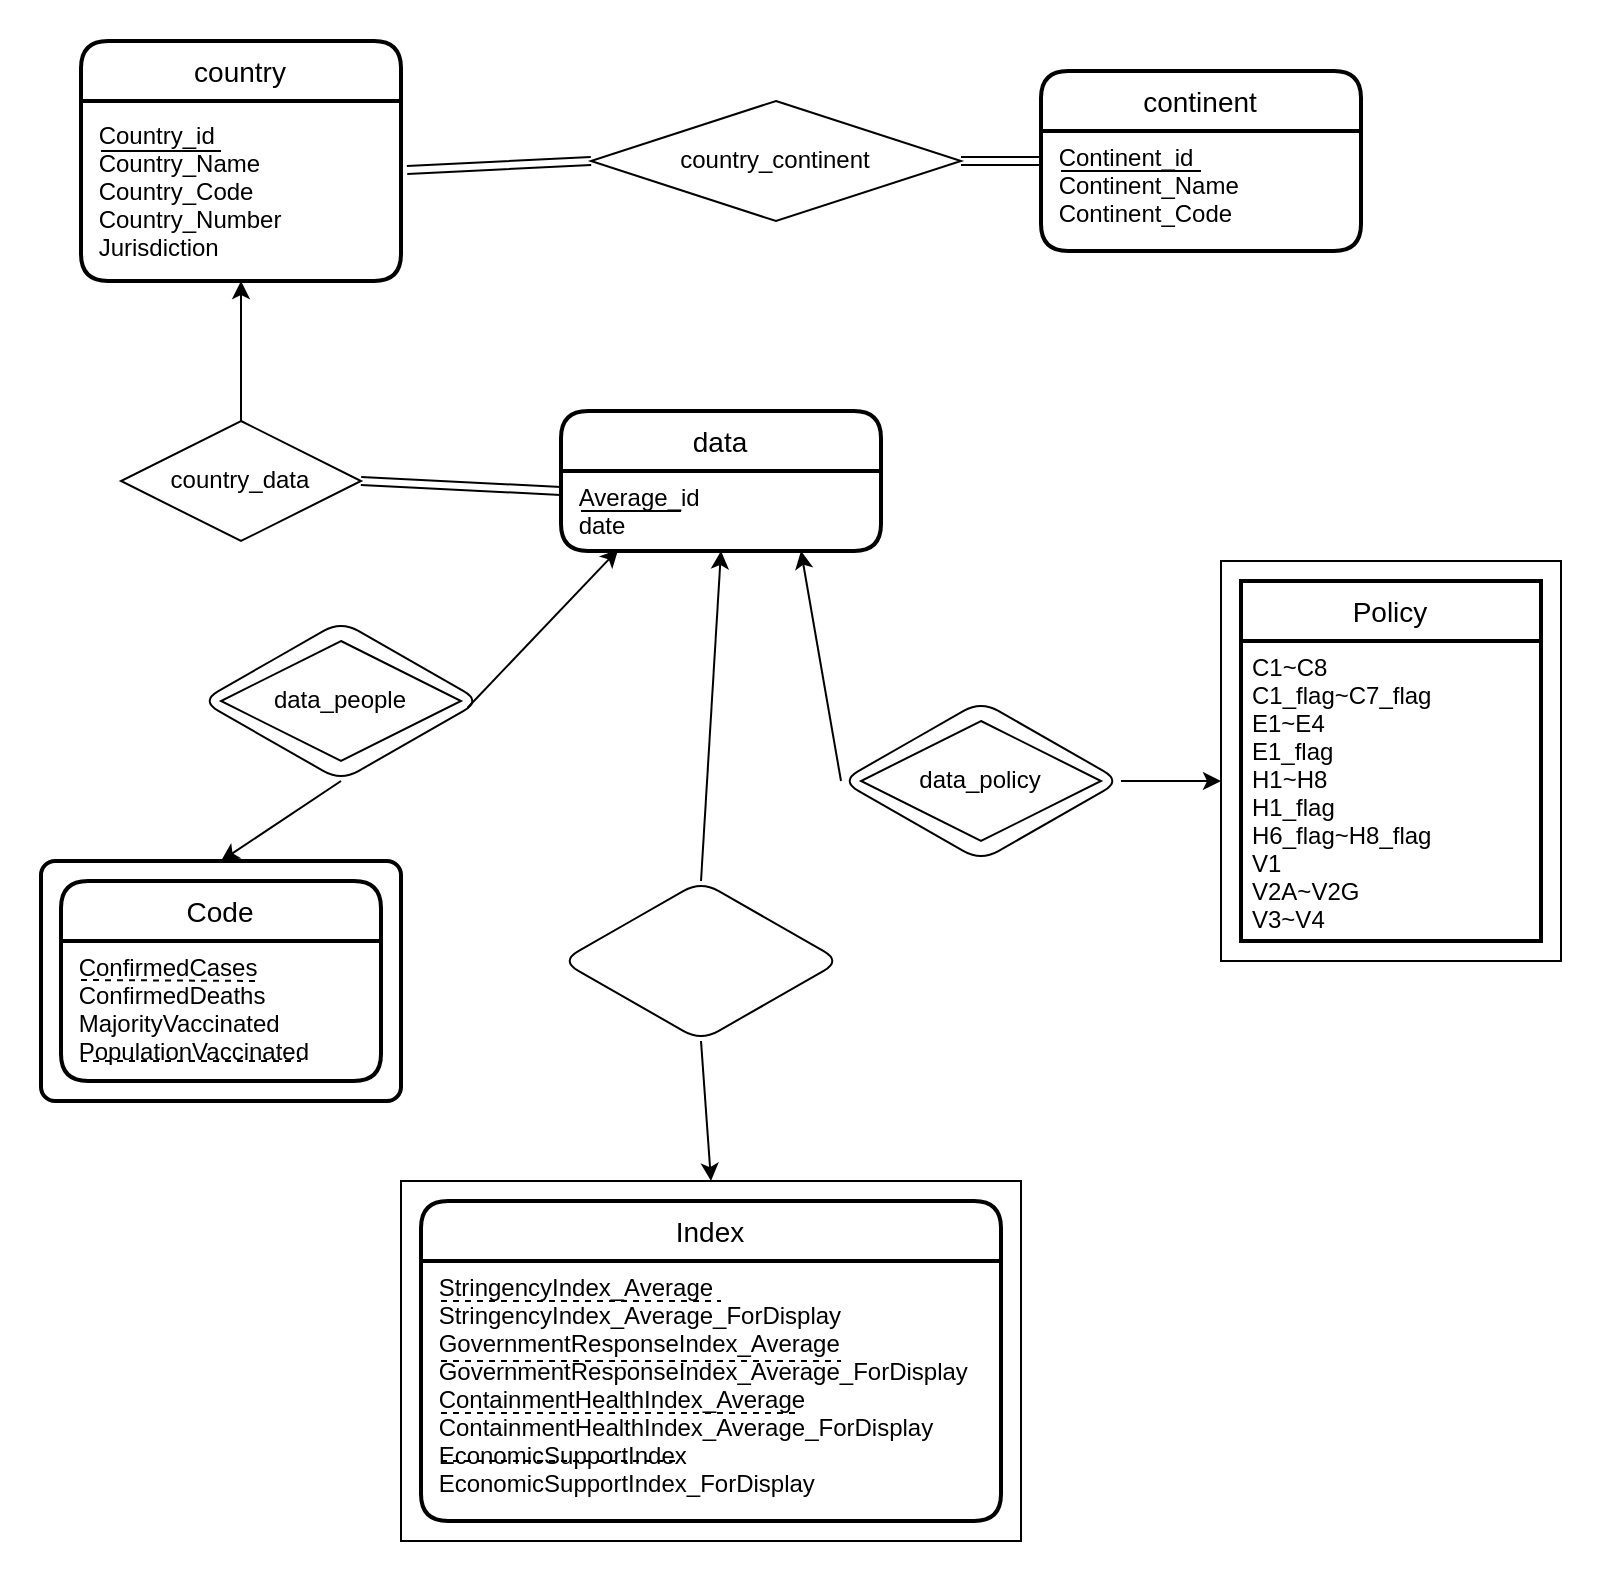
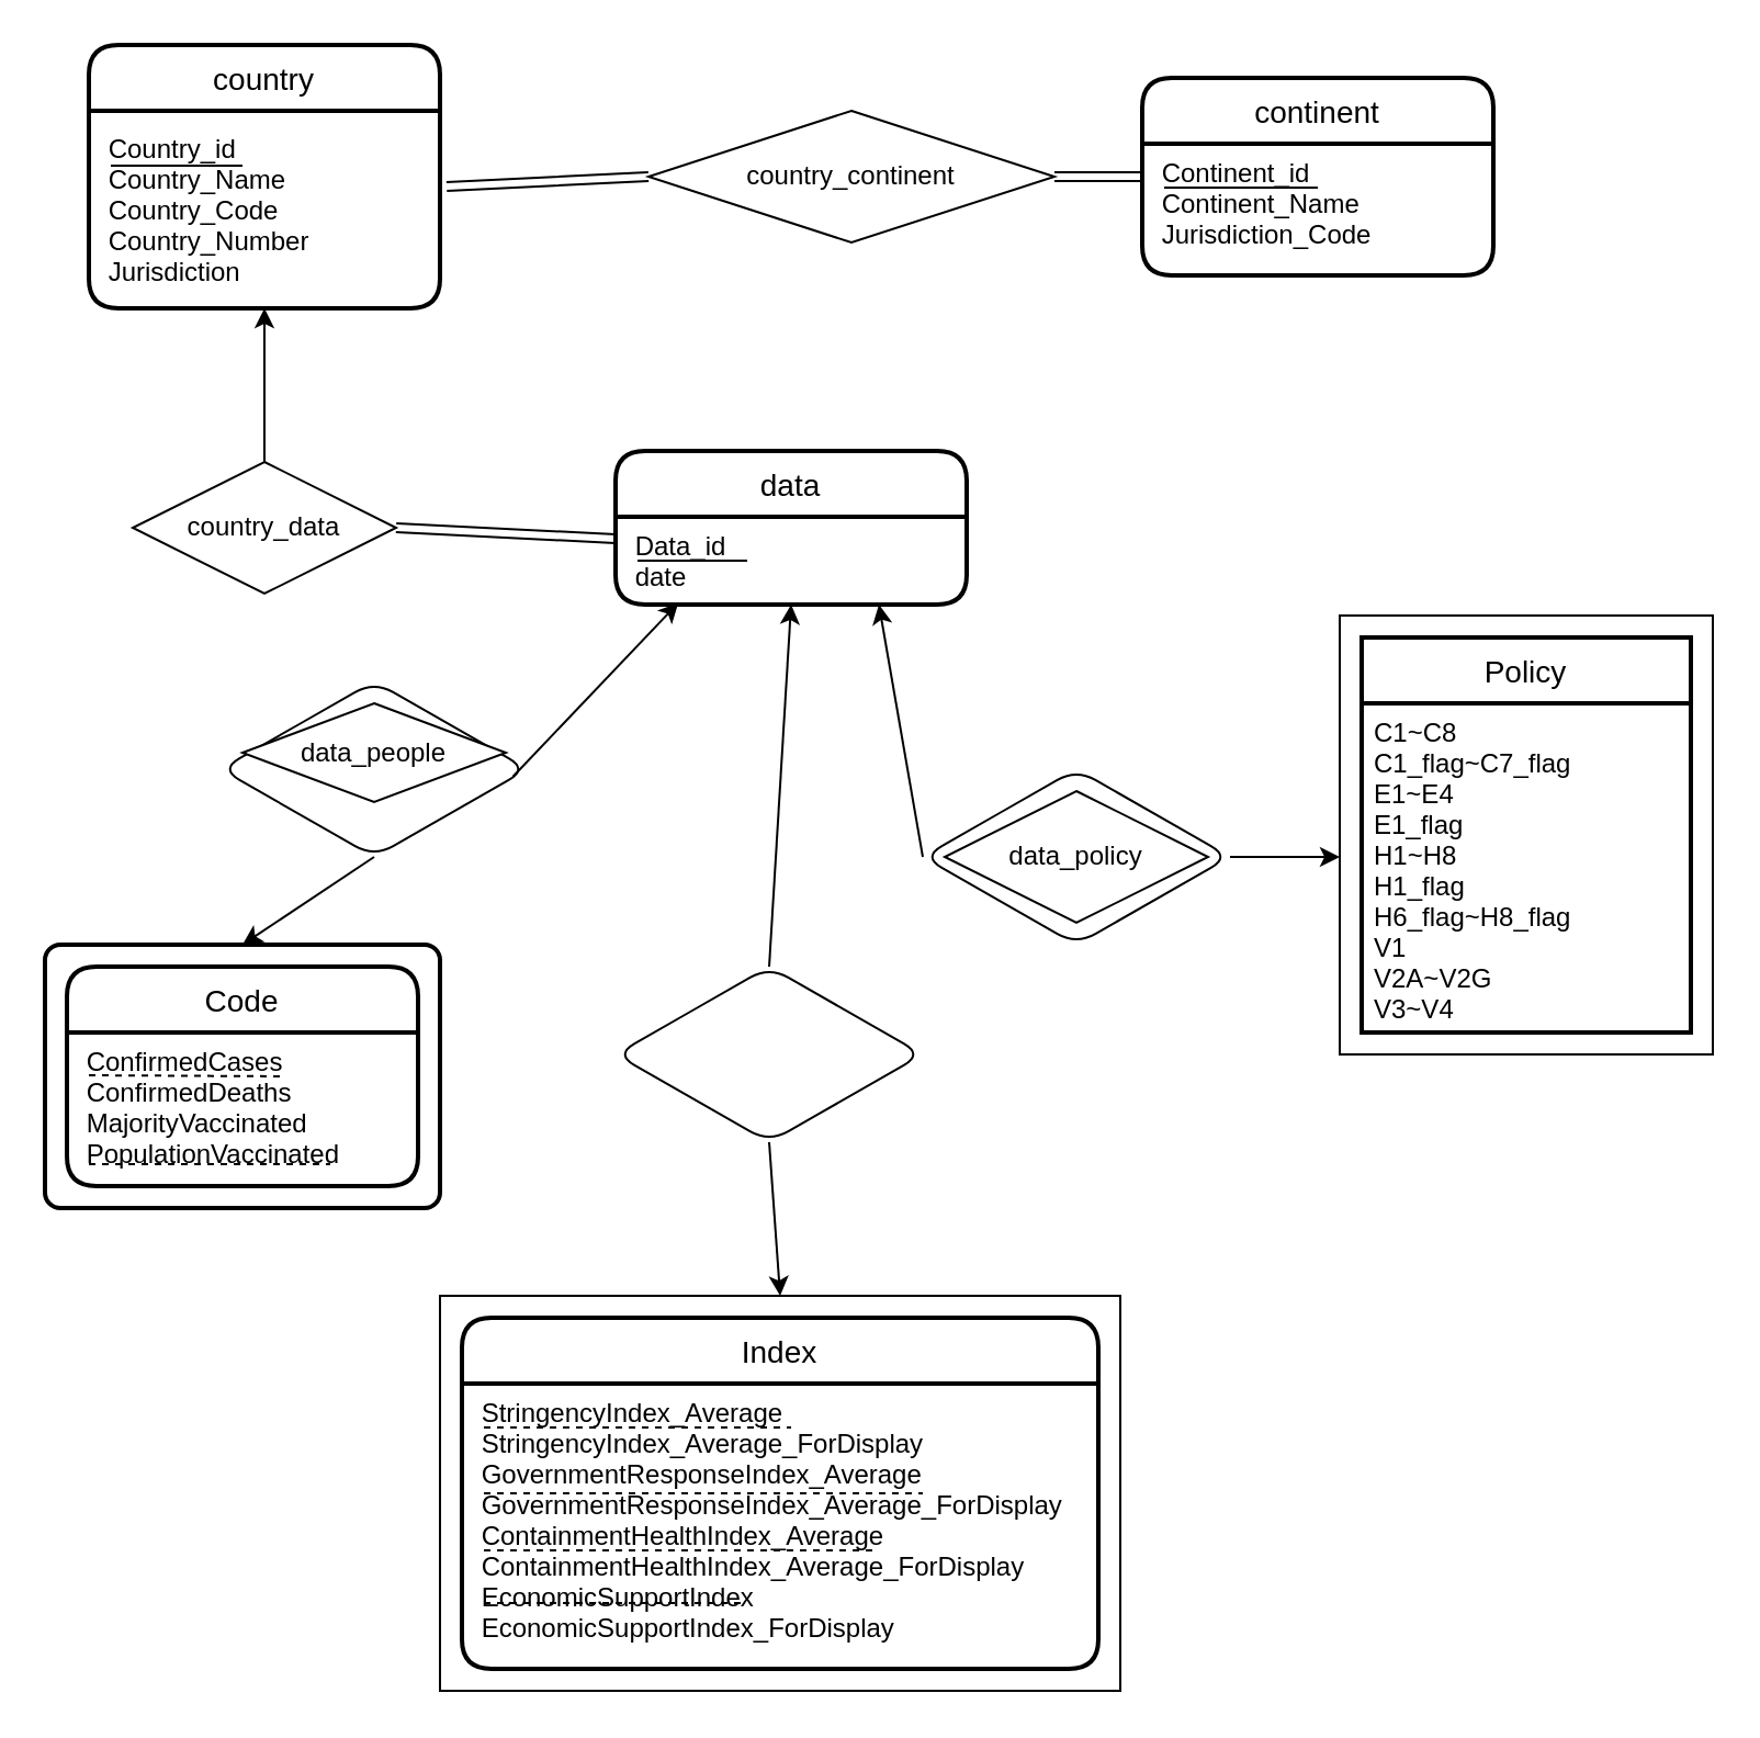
  <mxCell id="0" />
  <mxCell id="1" parent="0" />
  <mxCell id="2" value="" style="rounded=0;whiteSpace=wrap;html=1;" parent="1" vertex="1"><mxGeometry x="610" y="280" width="170" height="200" as="geometry" /></mxCell>
  <mxCell id="3" value="" style="rounded=0;whiteSpace=wrap;html=1;" parent="1" vertex="1"><mxGeometry x="200" y="590" width="310" height="180" as="geometry" /></mxCell>
  <mxCell id="4" value="" style="rhombus;whiteSpace=wrap;html=1;rounded=1;" parent="1" vertex="1"><mxGeometry x="420" y="350" width="140" height="80" as="geometry" /></mxCell>
  <mxCell id="5" value="" style="rhombus;whiteSpace=wrap;html=1;rounded=1;" parent="1" vertex="1"><mxGeometry x="280" y="440" width="140" height="80" as="geometry" /></mxCell>
  <mxCell id="6" value="" style="rhombus;whiteSpace=wrap;html=1;rounded=1;" parent="1" vertex="1"><mxGeometry x="100" y="310" width="140" height="80" as="geometry" /></mxCell>
  <mxCell id="7" value="" style="rounded=1;whiteSpace=wrap;html=1;absoluteArcSize=1;arcSize=14;strokeWidth=2;shadow=0;glass=0;sketch=0;strokeColor=default;" parent="1" vertex="1"><mxGeometry x="20" y="430" width="180" height="120" as="geometry" /></mxCell>
  <mxCell id="8" value="country" style="swimlane;childLayout=stackLayout;horizontal=1;startSize=30;horizontalStack=0;rounded=1;fontSize=14;fontStyle=0;strokeWidth=2;resizeParent=0;resizeLast=1;shadow=0;dashed=0;align=center;" parent="1" vertex="1"><mxGeometry x="40" y="20" width="160" height="120" as="geometry" /></mxCell>
  <mxCell id="9" value=" Country_id&#10; Country_Name&#10; Country_Code&#10; Country_Number&#10; Jurisdiction" style="align=left;strokeColor=none;fillColor=none;spacingLeft=4;fontSize=12;verticalAlign=middle;resizable=0;rotatable=0;part=1;labelBackgroundColor=none;labelBorderColor=none;fontColor=default;fontStyle=0;horizontal=1;" parent="8" vertex="1"><mxGeometry y="30" width="160" height="90" as="geometry" /></mxCell>
  <mxCell id="10" value="data" style="swimlane;childLayout=stackLayout;horizontal=1;startSize=30;horizontalStack=0;rounded=1;fontSize=14;fontStyle=0;strokeWidth=2;resizeParent=0;resizeLast=1;shadow=0;dashed=0;align=center;" parent="1" vertex="1"><mxGeometry x="280" y="205" width="160" height="70" as="geometry" /></mxCell>
- <mxCell id="11" value=" Average_id&#10; date&#10;&#10;&#10;" style="align=left;strokeColor=none;fillColor=none;spacingLeft=4;fontSize=12;verticalAlign=top;resizable=0;rotatable=0;part=1;" parent="10" vertex="1"><mxGeometry y="30" width="160" height="40" as="geometry" /></mxCell>
+ <mxCell id="11" value=" Data_id&#10; date&#10;&#10;&#10;" style="align=left;strokeColor=none;fillColor=none;spacingLeft=4;fontSize=12;verticalAlign=top;resizable=0;rotatable=0;part=1;" parent="10" vertex="1"><mxGeometry y="30" width="160" height="40" as="geometry" /></mxCell>
  <mxCell id="12" value="continent" style="swimlane;childLayout=stackLayout;horizontal=1;startSize=30;horizontalStack=0;rounded=1;fontSize=14;fontStyle=0;strokeWidth=2;resizeParent=0;resizeLast=1;shadow=0;dashed=0;align=center;" parent="1" vertex="1"><mxGeometry x="520" y="35" width="160" height="90" as="geometry" /></mxCell>
- <mxCell id="13" value=" Continent_id&#10; Continent_Name&#10; Continent_Code" style="align=left;strokeColor=none;fillColor=none;spacingLeft=4;fontSize=12;verticalAlign=top;resizable=0;rotatable=0;part=1;" parent="12" vertex="1"><mxGeometry y="30" width="160" height="60" as="geometry" /></mxCell>
+ <mxCell id="13" value=" Continent_id&#10; Continent_Name&#10; Jurisdiction_Code" style="align=left;strokeColor=none;fillColor=none;spacingLeft=4;fontSize=12;verticalAlign=top;resizable=0;rotatable=0;part=1;" parent="12" vertex="1"><mxGeometry y="30" width="160" height="60" as="geometry" /></mxCell>
  <mxCell id="14" value="Index" style="swimlane;childLayout=stackLayout;horizontal=1;startSize=30;horizontalStack=0;rounded=1;fontSize=14;fontStyle=0;strokeWidth=2;resizeParent=0;resizeLast=1;shadow=0;dashed=0;align=center;" parent="1" vertex="1"><mxGeometry x="210" y="600" width="290" height="160" as="geometry" /></mxCell>
  <mxCell id="15" value=" StringencyIndex_Average&#10; StringencyIndex_Average_ForDisplay&#10; GovernmentResponseIndex_Average&#10; GovernmentResponseIndex_Average_ForDisplay&#10; ContainmentHealthIndex_Average&#10; ContainmentHealthIndex_Average_ForDisplay&#10; EconomicSupportIndex&#10; EconomicSupportIndex_ForDisplay" style="align=left;strokeColor=none;fillColor=none;spacingLeft=4;fontSize=12;verticalAlign=top;resizable=0;rotatable=0;part=1;" parent="14" vertex="1"><mxGeometry y="30" width="290" height="130" as="geometry" /></mxCell>
  <mxCell id="16" value="Policy" style="swimlane;childLayout=stackLayout;horizontal=1;startSize=30;horizontalStack=0;rounded=1;fontSize=14;fontStyle=0;strokeWidth=2;resizeParent=0;resizeLast=1;shadow=0;dashed=0;align=center;arcSize=0;strokeColor=default;" parent="1" vertex="1"><mxGeometry x="620" y="290" width="150" height="180" as="geometry" /></mxCell>
  <mxCell id="17" value="C1~C8&#10;C1_flag~C7_flag&#10;E1~E4&#10;E1_flag&#10;H1~H8&#10;H1_flag&#10;H6_flag~H8_flag&#10;V1&#10;V2A~V2G&#10;V3~V4&#10;" style="align=left;strokeColor=default;fillColor=none;spacingLeft=4;fontSize=12;verticalAlign=top;resizable=0;rotatable=0;part=1;fontStyle=0;fontColor=default;" parent="16" vertex="1"><mxGeometry y="30" width="150" height="150" as="geometry" /></mxCell>
  <mxCell id="18" value="country_continent" style="shape=rhombus;perimeter=rhombusPerimeter;whiteSpace=wrap;html=1;align=center;" parent="1" vertex="1"><mxGeometry x="295" y="50" width="185" height="60" as="geometry" /></mxCell>
- <mxCell id="19" value="data_people" style="shape=rhombus;perimeter=rhombusPerimeter;whiteSpace=wrap;html=1;align=center;" parent="1" vertex="1"><mxGeometry x="110" y="320" width="120" height="60" as="geometry" /></mxCell>
+ <mxCell id="19" value="data_people" style="shape=rhombus;perimeter=rhombusPerimeter;whiteSpace=wrap;html=1;align=center;" parent="1" vertex="1"><mxGeometry x="110" y="320" width="120" height="45" as="geometry" /></mxCell>
  <mxCell id="20" value="data_policy" style="shape=rhombus;perimeter=rhombusPerimeter;whiteSpace=wrap;html=1;align=center;" parent="1" vertex="1"><mxGeometry x="430" y="360" width="120" height="60" as="geometry" /></mxCell>
  <mxCell id="21" value="country_data" style="shape=rhombus;perimeter=rhombusPerimeter;whiteSpace=wrap;html=1;align=center;" parent="1" vertex="1"><mxGeometry x="60" y="210" width="120" height="60" as="geometry" /></mxCell>
  <mxCell id="22" value="" style="endArrow=classic;html=1;rounded=0;entryX=0.5;entryY=1;entryDx=0;entryDy=0;" parent="1" target="9" edge="1"><mxGeometry width="50" height="50" relative="1" as="geometry"><mxPoint x="120" y="210" as="sourcePoint" /><mxPoint x="170" y="160" as="targetPoint" /></mxGeometry></mxCell>
  <mxCell id="23" value="Code" style="swimlane;childLayout=stackLayout;horizontal=1;startSize=30;horizontalStack=0;rounded=1;fontSize=14;fontStyle=0;strokeWidth=2;resizeParent=0;resizeLast=1;shadow=0;dashed=0;align=center;sketch=0;glass=0;strokeColor=default;perimeterSpacing=0;" parent="1" vertex="1"><mxGeometry x="30" y="440" width="160" height="100" as="geometry"><mxRectangle x="60" y="470" width="70" height="30" as="alternateBounds" /></mxGeometry></mxCell>
  <mxCell id="24" value=" ConfirmedCases&#10; ConfirmedDeaths&#10; MajorityVaccinated&#10; PopulationVaccinated" style="align=left;strokeColor=none;fillColor=none;spacingLeft=4;fontSize=12;verticalAlign=top;resizable=0;rotatable=0;part=1;" parent="23" vertex="1"><mxGeometry y="30" width="160" height="70" as="geometry" /></mxCell>
  <mxCell id="25" value="" style="endArrow=classic;html=1;rounded=0;entryX=0.179;entryY=0.98;entryDx=0;entryDy=0;exitX=0.952;exitY=0.542;exitDx=0;exitDy=0;entryPerimeter=0;exitPerimeter=0;" parent="1" source="6" target="11" edge="1"><mxGeometry width="50" height="50" relative="1" as="geometry"><mxPoint x="130" y="220" as="sourcePoint" /><mxPoint x="130" y="150" as="targetPoint" /></mxGeometry></mxCell>
  <mxCell id="26" value="" style="endArrow=classic;html=1;rounded=0;entryX=0.5;entryY=0;entryDx=0;entryDy=0;exitX=0.5;exitY=1;exitDx=0;exitDy=0;" parent="1" source="6" target="7" edge="1"><mxGeometry width="50" height="50" relative="1" as="geometry"><mxPoint x="160" y="380" as="sourcePoint" /><mxPoint x="298.64" y="299.2" as="targetPoint" /><Array as="points" /></mxGeometry></mxCell>
  <mxCell id="27" value="" style="endArrow=classic;html=1;rounded=0;entryX=0.5;entryY=1;entryDx=0;entryDy=0;exitX=0.5;exitY=0;exitDx=0;exitDy=0;" parent="1" source="5" target="11" edge="1"><mxGeometry width="50" height="50" relative="1" as="geometry"><mxPoint x="250" y="370" as="sourcePoint" /><mxPoint x="308.64" y="309.2" as="targetPoint" /></mxGeometry></mxCell>
  <mxCell id="28" value="" style="endArrow=classic;html=1;rounded=0;entryX=0.5;entryY=0;entryDx=0;entryDy=0;exitX=0.5;exitY=1;exitDx=0;exitDy=0;" parent="1" source="5" target="3" edge="1"><mxGeometry width="50" height="50" relative="1" as="geometry"><mxPoint x="350" y="500" as="sourcePoint" /><mxPoint x="290" y="430" as="targetPoint" /></mxGeometry></mxCell>
  <mxCell id="29" value="" style="endArrow=classic;html=1;rounded=0;" parent="1" edge="1"><mxGeometry width="50" height="50" relative="1" as="geometry"><mxPoint x="560" y="390" as="sourcePoint" /><mxPoint x="610" y="390" as="targetPoint" /></mxGeometry></mxCell>
  <mxCell id="30" value="" style="endArrow=classic;html=1;rounded=0;entryX=0.75;entryY=1;entryDx=0;entryDy=0;exitX=0;exitY=0.5;exitDx=0;exitDy=0;" parent="1" source="4" target="10" edge="1"><mxGeometry width="50" height="50" relative="1" as="geometry"><mxPoint x="430" y="391" as="sourcePoint" /><mxPoint x="400" y="310" as="targetPoint" /></mxGeometry></mxCell>
  <mxCell id="31" value="" style="shape=link;html=1;rounded=0;exitX=1.019;exitY=0.383;exitDx=0;exitDy=0;exitPerimeter=0;entryX=0;entryY=0.5;entryDx=0;entryDy=0;" parent="1" source="9" target="18" edge="1"><mxGeometry relative="1" as="geometry"><mxPoint x="160" y="160" as="sourcePoint" /><mxPoint x="320" y="160" as="targetPoint" /></mxGeometry></mxCell>
  <mxCell id="32" value="" style="shape=link;html=1;rounded=0;exitX=1;exitY=0.5;exitDx=0;exitDy=0;entryX=0;entryY=0.25;entryDx=0;entryDy=0;" parent="1" source="18" target="13" edge="1"><mxGeometry relative="1" as="geometry"><mxPoint x="213.04" y="94.47" as="sourcePoint" /><mxPoint x="305" y="90" as="targetPoint" /></mxGeometry></mxCell>
  <mxCell id="33" value="" style="shape=link;html=1;rounded=0;exitX=1;exitY=0.5;exitDx=0;exitDy=0;entryX=0;entryY=0.25;entryDx=0;entryDy=0;" parent="1" source="21" target="11" edge="1"><mxGeometry relative="1" as="geometry"><mxPoint x="168.04" y="194.47" as="sourcePoint" /><mxPoint x="260" y="190" as="targetPoint" /></mxGeometry></mxCell>
  <mxCell id="34" value="" style="line;strokeWidth=1;rotatable=0;dashed=0;labelPosition=right;align=left;verticalAlign=middle;spacingTop=0;spacingLeft=6;points=[];portConstraint=eastwest;labelBackgroundColor=none;labelBorderColor=none;fontColor=none;" parent="1" vertex="1"><mxGeometry x="50" y="70" width="60" height="10" as="geometry" /></mxCell>
  <mxCell id="35" value="" style="line;strokeWidth=1;rotatable=0;dashed=0;labelPosition=right;align=left;verticalAlign=middle;spacingTop=0;spacingLeft=6;points=[];portConstraint=eastwest;labelBackgroundColor=none;labelBorderColor=none;fontColor=none;" parent="1" vertex="1"><mxGeometry x="530" y="80" width="70" height="10" as="geometry" /></mxCell>
  <mxCell id="36" value="" style="line;strokeWidth=1;rotatable=0;dashed=0;labelPosition=right;align=left;verticalAlign=middle;spacingTop=0;spacingLeft=6;points=[];portConstraint=eastwest;labelBackgroundColor=none;labelBorderColor=none;fontColor=none;" parent="1" vertex="1"><mxGeometry x="290" y="250" width="50" height="10" as="geometry" /></mxCell>
  <mxCell id="37" value="" style="endArrow=none;dashed=1;html=1;rounded=0;fontColor=default;" parent="1" edge="1"><mxGeometry width="50" height="50" relative="1" as="geometry"><mxPoint x="220" y="650" as="sourcePoint" /><mxPoint x="360" y="650" as="targetPoint" /></mxGeometry></mxCell>
  <mxCell id="38" value="" style="endArrow=none;dashed=1;html=1;rounded=0;fontColor=default;" parent="1" edge="1"><mxGeometry width="50" height="50" relative="1" as="geometry"><mxPoint x="220" y="680" as="sourcePoint" /><mxPoint x="420" y="680" as="targetPoint" /></mxGeometry></mxCell>
  <mxCell id="39" value="" style="endArrow=none;dashed=1;html=1;rounded=0;fontColor=default;" parent="1" edge="1"><mxGeometry width="50" height="50" relative="1" as="geometry"><mxPoint x="220" y="706" as="sourcePoint" /><mxPoint x="400" y="706" as="targetPoint" /></mxGeometry></mxCell>
  <mxCell id="40" value="" style="endArrow=none;dashed=1;html=1;rounded=0;fontColor=default;" parent="1" edge="1"><mxGeometry width="50" height="50" relative="1" as="geometry"><mxPoint x="220" y="730" as="sourcePoint" /><mxPoint x="340" y="730" as="targetPoint" /></mxGeometry></mxCell>
  <mxCell id="41" value="" style="endArrow=none;dashed=1;html=1;rounded=0;fontColor=default;" parent="1" edge="1"><mxGeometry width="50" height="50" relative="1" as="geometry"><mxPoint x="40" y="489.5" as="sourcePoint" /><mxPoint x="130" y="490" as="targetPoint" /></mxGeometry></mxCell>
  <mxCell id="42" value="" style="endArrow=none;dashed=1;html=1;rounded=0;fontColor=default;" parent="1" edge="1"><mxGeometry width="50" height="50" relative="1" as="geometry"><mxPoint x="40" y="530" as="sourcePoint" /><mxPoint x="150" y="530" as="targetPoint" /></mxGeometry></mxCell>
